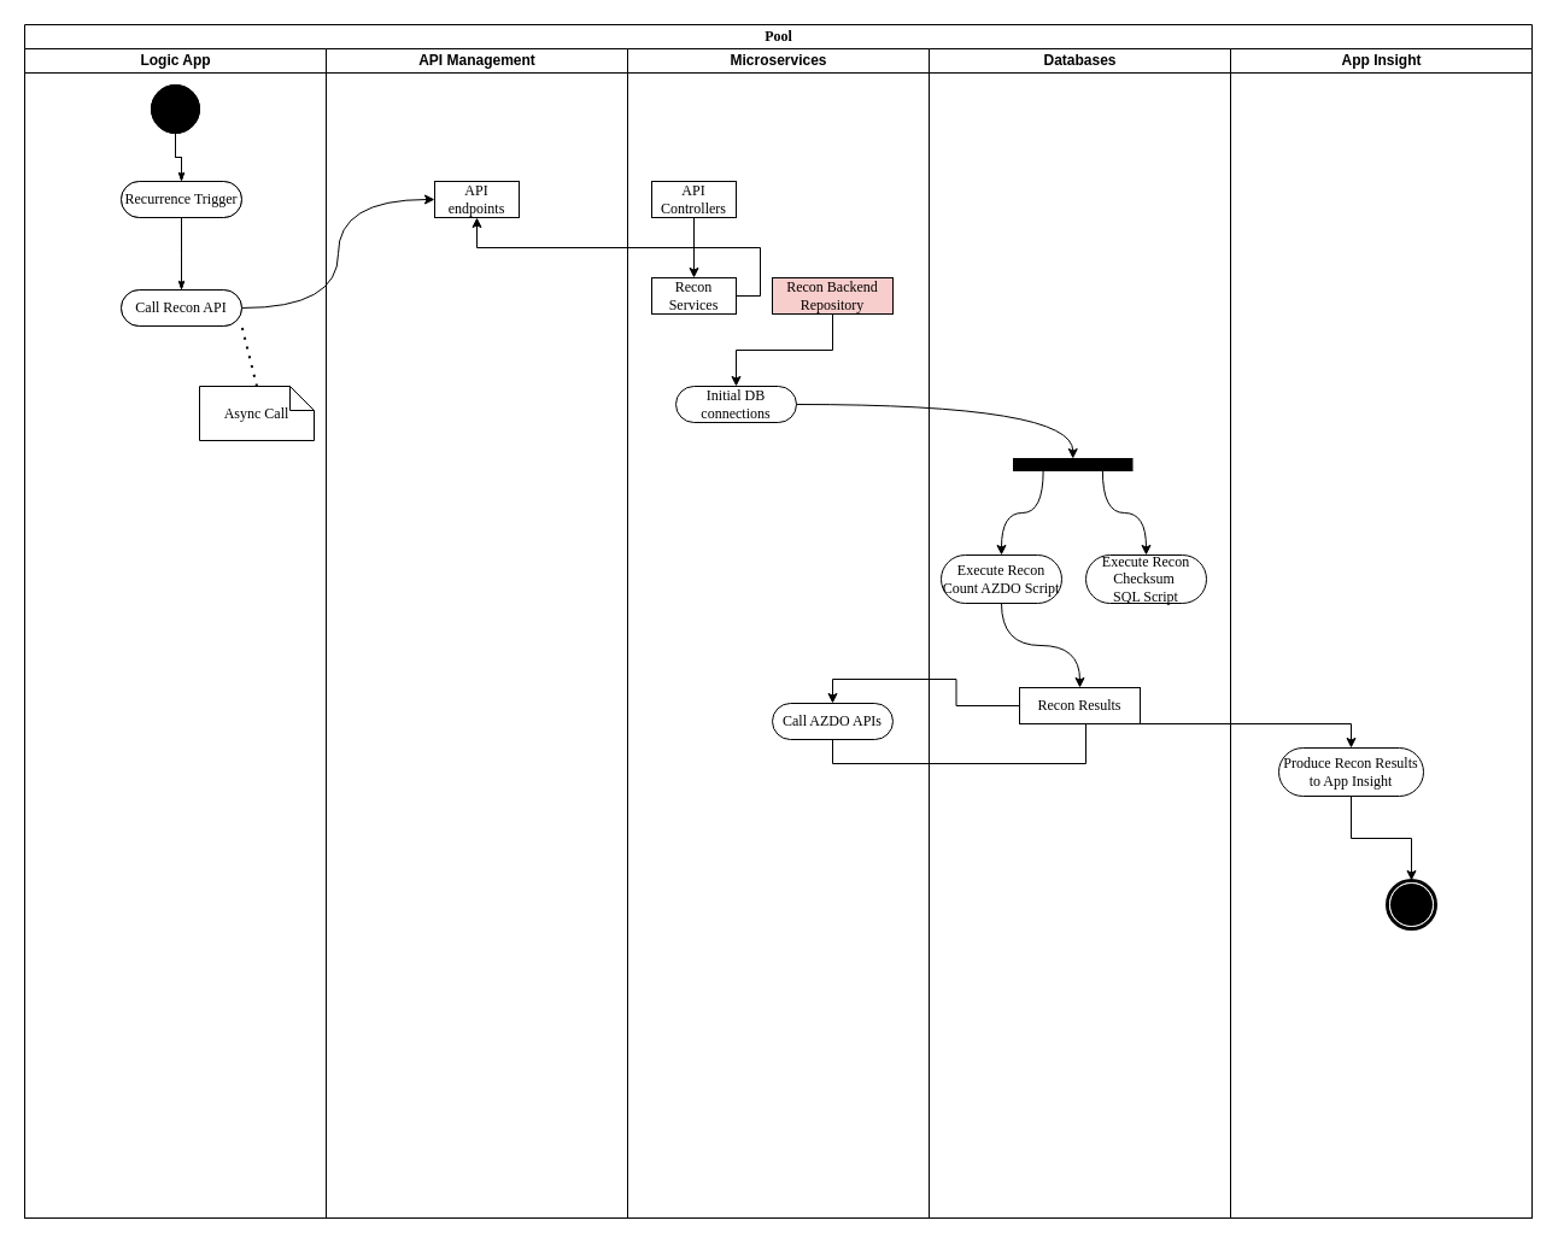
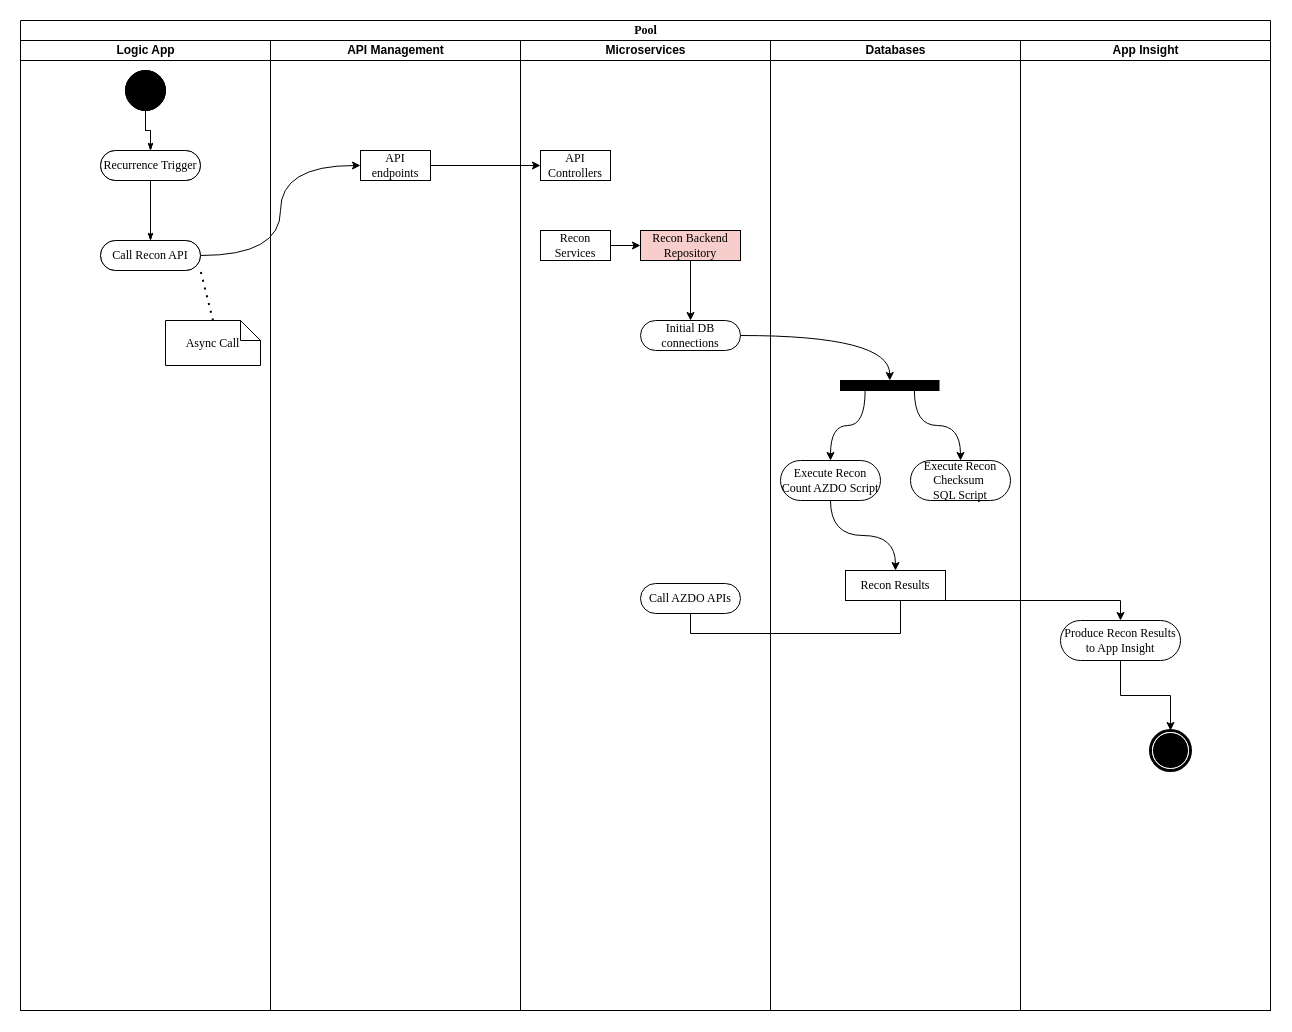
  <mxCell id="0" />
  <mxCell id="1" parent="0" />
  <mxCell id="2" value="Pool" style="swimlane;html=1;childLayout=stackLayout;startSize=20;rounded=0;shadow=0;comic=0;labelBackgroundColor=none;strokeWidth=1;fontFamily=Verdana;fontSize=12;align=center;" vertex="1" parent="1"><mxGeometry x="20" y="20" width="1250" height="990" as="geometry" /></mxCell>
  <mxCell id="3" value="Logic App" style="swimlane;html=1;startSize=20;" vertex="1" parent="2"><mxGeometry y="20" width="250" height="970" as="geometry" /></mxCell>
  <mxCell id="4" value="" style="ellipse;whiteSpace=wrap;html=1;rounded=0;shadow=0;comic=0;labelBackgroundColor=none;strokeWidth=1;fillColor=#000000;fontFamily=Verdana;fontSize=12;align=center;" vertex="1" parent="3"><mxGeometry x="105" y="30" width="40" height="40" as="geometry" /></mxCell>
  <mxCell id="5" value="Recurrence Trigger" style="rounded=1;whiteSpace=wrap;html=1;shadow=0;comic=0;labelBackgroundColor=none;strokeWidth=1;fontFamily=Verdana;fontSize=12;align=center;arcSize=50;" vertex="1" parent="3"><mxGeometry x="80" y="110" width="100" height="30" as="geometry" /></mxCell>
  <mxCell id="6" style="edgeStyle=orthogonalEdgeStyle;rounded=0;html=1;labelBackgroundColor=none;startArrow=none;startFill=0;startSize=5;endArrow=classicThin;endFill=1;endSize=5;jettySize=auto;orthogonalLoop=1;strokeWidth=1;fontFamily=Verdana;fontSize=12" edge="1" parent="3" source="4" target="5"><mxGeometry relative="1" as="geometry" /></mxCell>
  <mxCell id="7" value="Call Recon API" style="rounded=1;whiteSpace=wrap;html=1;shadow=0;comic=0;labelBackgroundColor=none;strokeWidth=1;fontFamily=Verdana;fontSize=12;align=center;arcSize=50;" vertex="1" parent="3"><mxGeometry x="80" y="200" width="100" height="30" as="geometry" /></mxCell>
  <mxCell id="8" style="edgeStyle=orthogonalEdgeStyle;rounded=0;html=1;labelBackgroundColor=none;startArrow=none;startFill=0;startSize=5;endArrow=classicThin;endFill=1;endSize=5;jettySize=auto;orthogonalLoop=1;strokeWidth=1;fontFamily=Verdana;fontSize=12;exitX=0.5;exitY=1;exitDx=0;exitDy=0;entryX=0.5;entryY=0;entryDx=0;entryDy=0;" edge="1" parent="3" source="5" target="7"><mxGeometry relative="1" as="geometry"><Array as="points"><mxPoint x="130" y="170" /><mxPoint x="130" y="170" /></Array><mxPoint x="353.5" y="160" as="targetPoint" /></mxGeometry></mxCell>
  <mxCell id="9" value="API Management" style="swimlane;html=1;startSize=20;" vertex="1" parent="2"><mxGeometry x="250" y="20" width="250" height="970" as="geometry" /></mxCell>
  <mxCell id="10" value="API endpoints" style="rounded=0;whiteSpace=wrap;html=1;shadow=0;comic=0;labelBackgroundColor=none;strokeWidth=1;fontFamily=Verdana;fontSize=12;align=center;arcSize=50;" vertex="1" parent="9"><mxGeometry x="90" y="110" width="70" height="30" as="geometry" /></mxCell>
  <mxCell id="11" value="" style="edgeStyle=orthogonalEdgeStyle;rounded=0;orthogonalLoop=1;jettySize=auto;html=1;entryX=0;entryY=0.5;entryDx=0;entryDy=0;curved=1;" edge="1" parent="2" source="7" target="10"><mxGeometry relative="1" as="geometry" /></mxCell>
  <mxCell id="12" value="Microservices" style="swimlane;html=1;startSize=20;" vertex="1" parent="2"><mxGeometry x="500" y="20" width="250" height="970" as="geometry" /></mxCell>
  <mxCell id="13" value="API Controllers" style="rounded=0;whiteSpace=wrap;html=1;shadow=0;comic=0;labelBackgroundColor=none;strokeWidth=1;fontFamily=Verdana;fontSize=12;align=center;arcSize=50;" vertex="1" parent="12"><mxGeometry x="20" y="110" width="70" height="30" as="geometry" /></mxCell>
  <mxCell id="14" value="Recon Services" style="rounded=0;whiteSpace=wrap;html=1;shadow=0;comic=0;labelBackgroundColor=none;strokeWidth=1;fontFamily=Verdana;fontSize=12;align=center;arcSize=50;" vertex="1" parent="12"><mxGeometry x="20" y="190" width="70" height="30" as="geometry" /></mxCell>
- <mxCell id="15" value="" style="edgeStyle=orthogonalEdgeStyle;rounded=0;orthogonalLoop=1;jettySize=auto;html=1;entryX=0.5;entryY=0;entryDx=0;entryDy=0;exitX=0.5;exitY=1;exitDx=0;exitDy=0;" edge="1" parent="12" source="13" target="14"><mxGeometry relative="1" as="geometry"><mxPoint x="140" y="220" as="sourcePoint" /><mxPoint x="250" y="180" as="targetPoint" /></mxGeometry></mxCell>
  <mxCell id="16" value="Recon Backend Repository" style="rounded=0;whiteSpace=wrap;html=1;shadow=0;comic=0;labelBackgroundColor=none;strokeWidth=1;fontFamily=Verdana;fontSize=12;align=center;arcSize=50;fillColor=#f8cecc;" vertex="1" parent="12"><mxGeometry x="120" y="190" width="100" height="30" as="geometry" /></mxCell>
- <mxCell id="17" value="" style="edgeStyle=orthogonalEdgeStyle;rounded=0;orthogonalLoop=1;jettySize=auto;html=1;exitX=1;exitY=0.5;exitDx=0;exitDy=0;" edge="1" parent="12" source="14" target="10"><mxGeometry relative="1" as="geometry"><mxPoint x="65" y="150" as="sourcePoint" /><mxPoint x="65" y="200" as="targetPoint" /></mxGeometry></mxCell>
- <mxCell id="18" value="Initial DB connections" style="rounded=1;whiteSpace=wrap;html=1;shadow=0;comic=0;labelBackgroundColor=none;strokeWidth=1;fontFamily=Verdana;fontSize=12;align=center;arcSize=50;" vertex="1" parent="12"><mxGeometry x="40" y="280" width="100" height="30" as="geometry" /></mxCell>
+ <mxCell id="17" value="" style="edgeStyle=orthogonalEdgeStyle;rounded=0;orthogonalLoop=1;jettySize=auto;html=1;entryX=0;entryY=0.5;entryDx=0;entryDy=0;exitX=1;exitY=0.5;exitDx=0;exitDy=0;" edge="1" parent="12" source="14" target="16"><mxGeometry relative="1" as="geometry"><mxPoint x="65" y="150" as="sourcePoint" /><mxPoint x="65" y="200" as="targetPoint" /></mxGeometry></mxCell>
+ <mxCell id="18" value="Initial DB connections" style="rounded=1;whiteSpace=wrap;html=1;shadow=0;comic=0;labelBackgroundColor=none;strokeWidth=1;fontFamily=Verdana;fontSize=12;align=center;arcSize=50;" vertex="1" parent="12"><mxGeometry x="120" y="280" width="100" height="30" as="geometry" /></mxCell>
  <mxCell id="19" value="" style="edgeStyle=orthogonalEdgeStyle;rounded=0;orthogonalLoop=1;jettySize=auto;html=1;entryX=0.5;entryY=0;entryDx=0;entryDy=0;exitX=0.5;exitY=1;exitDx=0;exitDy=0;" edge="1" parent="12" source="16" target="18"><mxGeometry relative="1" as="geometry"><mxPoint x="100" y="215" as="sourcePoint" /><mxPoint x="130" y="215" as="targetPoint" /></mxGeometry></mxCell>
  <mxCell id="20" value="Call AZDO APIs" style="rounded=1;whiteSpace=wrap;html=1;shadow=0;comic=0;labelBackgroundColor=none;strokeWidth=1;fontFamily=Verdana;fontSize=12;align=center;arcSize=50;" vertex="1" parent="12"><mxGeometry x="120" y="543" width="100" height="30" as="geometry" /></mxCell>
  <mxCell id="21" value="Databases" style="swimlane;html=1;startSize=20;" vertex="1" parent="2"><mxGeometry x="750" y="20" width="250" height="970" as="geometry" /></mxCell>
+ <mxCell id="22" value="" style="edgeStyle=orthogonalEdgeStyle;rounded=0;orthogonalLoop=1;jettySize=auto;html=1;exitX=1;exitY=0.5;exitDx=0;exitDy=0;entryX=0;entryY=0.5;entryDx=0;entryDy=0;" edge="1" parent="2" source="10" target="13"><mxGeometry relative="1" as="geometry"><mxPoint x="480" y="200" as="sourcePoint" /><mxPoint x="550" y="150" as="targetPoint" /></mxGeometry></mxCell>
  <mxCell id="23" value="Logic App" style="swimlane;html=1;startSize=20;" vertex="1" parent="1"><mxGeometry x="20" y="40" width="250" height="970" as="geometry" /></mxCell>
  <mxCell id="24" value="" style="ellipse;whiteSpace=wrap;html=1;rounded=0;shadow=0;comic=0;labelBackgroundColor=none;strokeWidth=1;fillColor=#000000;fontFamily=Verdana;fontSize=12;align=center;" vertex="1" parent="23"><mxGeometry x="105" y="30" width="40" height="40" as="geometry" /></mxCell>
  <mxCell id="25" value="Recurrence Trigger" style="rounded=1;whiteSpace=wrap;html=1;shadow=0;comic=0;labelBackgroundColor=none;strokeWidth=1;fontFamily=Verdana;fontSize=12;align=center;arcSize=50;" vertex="1" parent="23"><mxGeometry x="80" y="110" width="100" height="30" as="geometry" /></mxCell>
  <mxCell id="26" style="edgeStyle=orthogonalEdgeStyle;rounded=0;html=1;labelBackgroundColor=none;startArrow=none;startFill=0;startSize=5;endArrow=classicThin;endFill=1;endSize=5;jettySize=auto;orthogonalLoop=1;strokeWidth=1;fontFamily=Verdana;fontSize=12" edge="1" parent="23" source="24" target="25"><mxGeometry relative="1" as="geometry" /></mxCell>
  <mxCell id="27" value="Call Recon API" style="rounded=1;whiteSpace=wrap;html=1;shadow=0;comic=0;labelBackgroundColor=none;strokeWidth=1;fontFamily=Verdana;fontSize=12;align=center;arcSize=50;" vertex="1" parent="23"><mxGeometry x="80" y="200" width="100" height="30" as="geometry" /></mxCell>
  <mxCell id="28" style="edgeStyle=orthogonalEdgeStyle;rounded=0;html=1;labelBackgroundColor=none;startArrow=none;startFill=0;startSize=5;endArrow=classicThin;endFill=1;endSize=5;jettySize=auto;orthogonalLoop=1;strokeWidth=1;fontFamily=Verdana;fontSize=12;exitX=0.5;exitY=1;exitDx=0;exitDy=0;entryX=0.5;entryY=0;entryDx=0;entryDy=0;" edge="1" parent="23" source="25" target="27"><mxGeometry relative="1" as="geometry"><Array as="points"><mxPoint x="130" y="170" /><mxPoint x="130" y="170" /></Array><mxPoint x="353.5" y="160" as="targetPoint" /></mxGeometry></mxCell>
  <mxCell id="29" value="Async Call" style="shape=note;whiteSpace=wrap;html=1;rounded=0;shadow=0;comic=0;labelBackgroundColor=none;strokeWidth=1;fontFamily=Verdana;fontSize=12;align=center;size=20;" vertex="1" parent="23"><mxGeometry x="145" y="280" width="95" height="45" as="geometry" /></mxCell>
  <mxCell id="30" value="" style="endArrow=none;dashed=1;html=1;dashPattern=1 3;strokeWidth=2;rounded=0;entryX=1;entryY=1;entryDx=0;entryDy=0;exitX=0.5;exitY=0;exitDx=0;exitDy=0;exitPerimeter=0;" edge="1" parent="23" source="29" target="27"><mxGeometry width="50" height="50" relative="1" as="geometry"><mxPoint x="510" y="340" as="sourcePoint" /><mxPoint x="560" y="290" as="targetPoint" /></mxGeometry></mxCell>
  <mxCell id="31" value="Databases" style="swimlane;html=1;startSize=20;" vertex="1" parent="1"><mxGeometry x="770" y="40" width="250" height="970" as="geometry" /></mxCell>
  <mxCell id="32" value="" style="whiteSpace=wrap;html=1;rounded=0;shadow=0;comic=0;labelBackgroundColor=none;strokeWidth=1;fillColor=#000000;fontFamily=Verdana;fontSize=12;align=center;rotation=0;" vertex="1" parent="31"><mxGeometry x="70" y="340" width="98.5" height="10" as="geometry" /></mxCell>
  <mxCell id="33" value="Execute Recon Count AZDO Script" style="rounded=1;whiteSpace=wrap;html=1;shadow=0;comic=0;labelBackgroundColor=none;strokeWidth=1;fontFamily=Verdana;fontSize=12;align=center;arcSize=50;" vertex="1" parent="31"><mxGeometry x="10" y="420" width="100" height="40" as="geometry" /></mxCell>
- <mxCell id="34" value="Execute Recon Checksum&amp;nbsp;&lt;div&gt;SQL Script&lt;/div&gt;" style="rounded=1;whiteSpace=wrap;html=1;shadow=0;comic=0;labelBackgroundColor=none;strokeWidth=1;fontFamily=Verdana;fontSize=12;align=center;arcSize=50;" vertex="1" parent="31"><mxGeometry x="130" y="420" width="100" height="40" as="geometry" /></mxCell>
+ <mxCell id="34" value="Execute Recon Checksum&amp;nbsp;&lt;div&gt;SQL Script&lt;/div&gt;" style="rounded=1;whiteSpace=wrap;html=1;shadow=0;comic=0;labelBackgroundColor=none;strokeWidth=1;fontFamily=Verdana;fontSize=12;align=center;arcSize=50;" vertex="1" parent="31"><mxGeometry x="140" y="420" width="100" height="40" as="geometry" /></mxCell>
  <mxCell id="35" value="" style="endArrow=classic;html=1;rounded=0;exitX=0.25;exitY=1;exitDx=0;exitDy=0;entryX=0.5;entryY=0;entryDx=0;entryDy=0;edgeStyle=orthogonalEdgeStyle;curved=1;" edge="1" parent="31" source="32" target="33"><mxGeometry width="50" height="50" relative="1" as="geometry"><mxPoint x="-50" y="420" as="sourcePoint" /><mxPoint y="370" as="targetPoint" /></mxGeometry></mxCell>
  <mxCell id="36" value="" style="endArrow=classic;html=1;rounded=0;entryX=0.5;entryY=0;entryDx=0;entryDy=0;exitX=0.75;exitY=1;exitDx=0;exitDy=0;edgeStyle=orthogonalEdgeStyle;curved=1;" edge="1" parent="31" source="32" target="34"><mxGeometry width="50" height="50" relative="1" as="geometry"><mxPoint x="-50" y="420" as="sourcePoint" /><mxPoint y="370" as="targetPoint" /></mxGeometry></mxCell>
  <mxCell id="37" value="Recon Results" style="rounded=0;whiteSpace=wrap;html=1;shadow=0;comic=0;labelBackgroundColor=none;strokeWidth=1;fontFamily=Verdana;fontSize=12;align=center;arcSize=50;" vertex="1" parent="31"><mxGeometry x="75" y="530" width="100" height="30" as="geometry" /></mxCell>
  <mxCell id="38" value="" style="endArrow=classic;html=1;rounded=0;exitX=0.5;exitY=1;exitDx=0;exitDy=0;entryX=0.5;entryY=0;entryDx=0;entryDy=0;edgeStyle=orthogonalEdgeStyle;curved=1;" edge="1" parent="31" source="33" target="37"><mxGeometry width="50" height="50" relative="1" as="geometry"><mxPoint x="-50" y="590" as="sourcePoint" /><mxPoint y="540" as="targetPoint" /></mxGeometry></mxCell>
  <mxCell id="39" value="" style="endArrow=classic;html=1;rounded=0;exitX=1;exitY=0.5;exitDx=0;exitDy=0;entryX=0.5;entryY=0;entryDx=0;entryDy=0;edgeStyle=orthogonalEdgeStyle;curved=1;" edge="1" parent="1" source="18" target="32"><mxGeometry width="50" height="50" relative="1" as="geometry"><mxPoint x="760" y="460" as="sourcePoint" /><mxPoint x="810" y="410" as="targetPoint" /></mxGeometry></mxCell>
- <mxCell id="40" value="" style="edgeStyle=orthogonalEdgeStyle;rounded=0;orthogonalLoop=1;jettySize=auto;html=1;entryX=0.5;entryY=0;entryDx=0;entryDy=0;exitX=0;exitY=0.5;exitDx=0;exitDy=0;" edge="1" parent="1" source="37" target="20"><mxGeometry relative="1" as="geometry"><mxPoint x="845" y="585" as="sourcePoint" /><mxPoint x="660" y="710" as="targetPoint" /></mxGeometry></mxCell>
  <mxCell id="41" value="Databases" style="swimlane;html=1;startSize=20;" vertex="1" parent="1"><mxGeometry x="1020" y="40" width="250" height="970" as="geometry" /></mxCell>
  <mxCell id="42" value="App Insight" style="swimlane;html=1;startSize=20;" vertex="1" parent="1"><mxGeometry x="1020" y="40" width="250" height="970" as="geometry" /></mxCell>
  <mxCell id="43" value="Produce Recon Results to App Insight" style="rounded=1;whiteSpace=wrap;html=1;shadow=0;comic=0;labelBackgroundColor=none;strokeWidth=1;fontFamily=Verdana;fontSize=12;align=center;arcSize=50;" vertex="1" parent="42"><mxGeometry x="40" y="580" width="120" height="40" as="geometry" /></mxCell>
  <mxCell id="44" value="" style="shape=mxgraph.bpmn.shape;html=1;verticalLabelPosition=bottom;labelBackgroundColor=#ffffff;verticalAlign=top;perimeter=ellipsePerimeter;outline=end;symbol=terminate;rounded=0;shadow=0;comic=0;strokeWidth=1;fontFamily=Verdana;fontSize=12;align=center;" vertex="1" parent="42"><mxGeometry x="130" y="690" width="40" height="40" as="geometry" /></mxCell>
  <mxCell id="45" value="" style="edgeStyle=orthogonalEdgeStyle;rounded=0;orthogonalLoop=1;jettySize=auto;html=1;entryX=0.5;entryY=0;entryDx=0;entryDy=0;exitX=0.5;exitY=1;exitDx=0;exitDy=0;" edge="1" parent="42" source="43" target="44"><mxGeometry relative="1" as="geometry"><mxPoint x="-320" y="230" as="sourcePoint" /><mxPoint x="-320" y="290" as="targetPoint" /></mxGeometry></mxCell>
  <mxCell id="46" value="" style="edgeStyle=orthogonalEdgeStyle;rounded=0;orthogonalLoop=1;jettySize=auto;html=1;entryX=0.5;entryY=0;entryDx=0;entryDy=0;exitX=0.5;exitY=1;exitDx=0;exitDy=0;" edge="1" parent="1" source="20" target="43"><mxGeometry relative="1" as="geometry"><mxPoint x="1270" y="678" as="sourcePoint" /><mxPoint x="1275" y="890" as="targetPoint" /></mxGeometry></mxCell>
